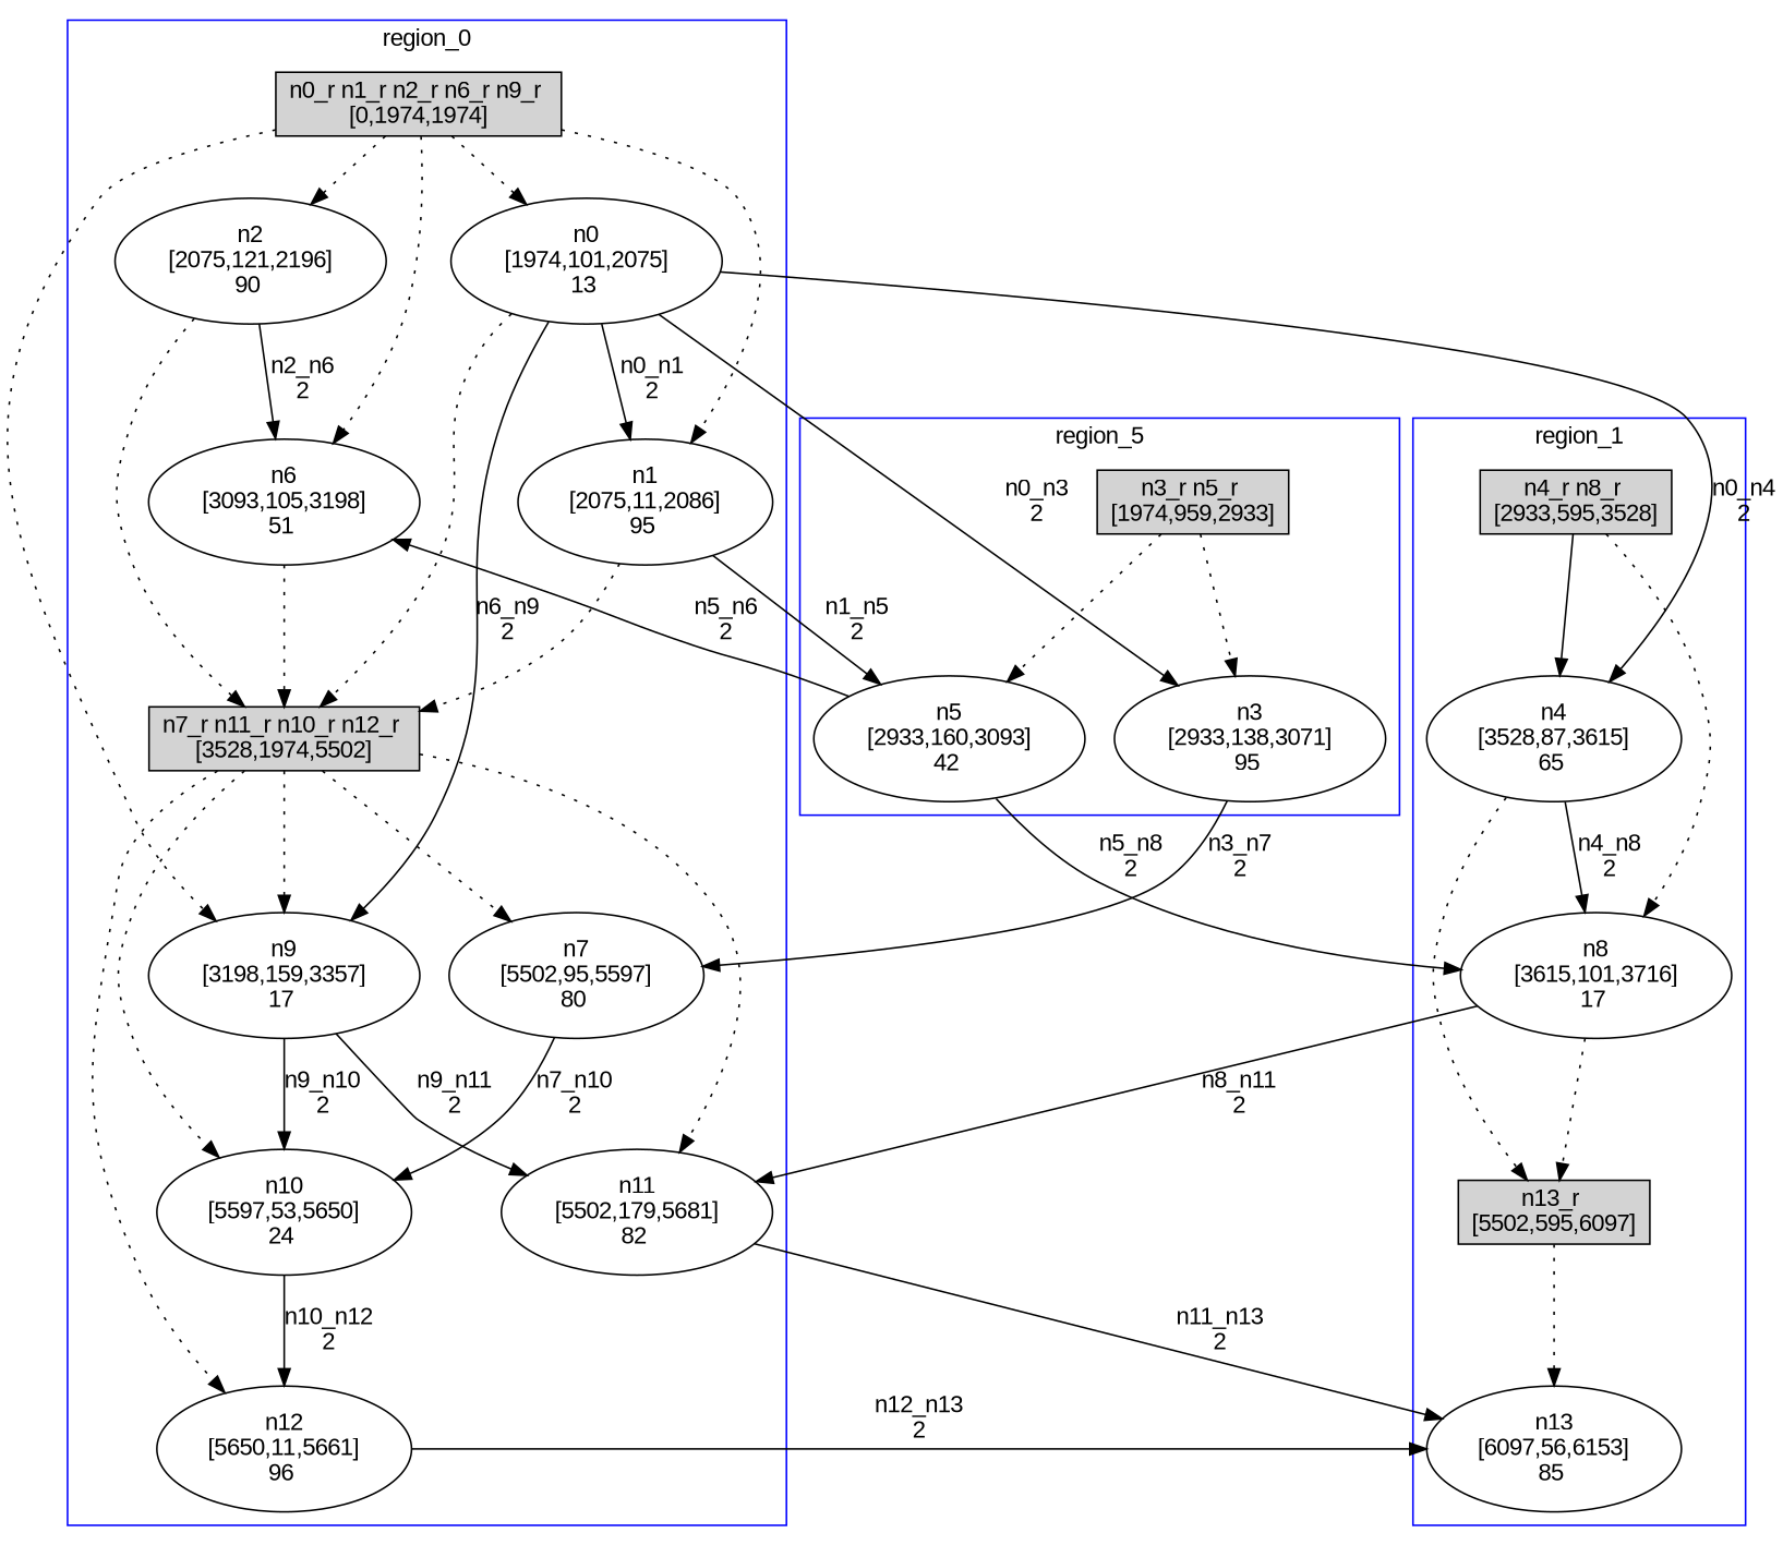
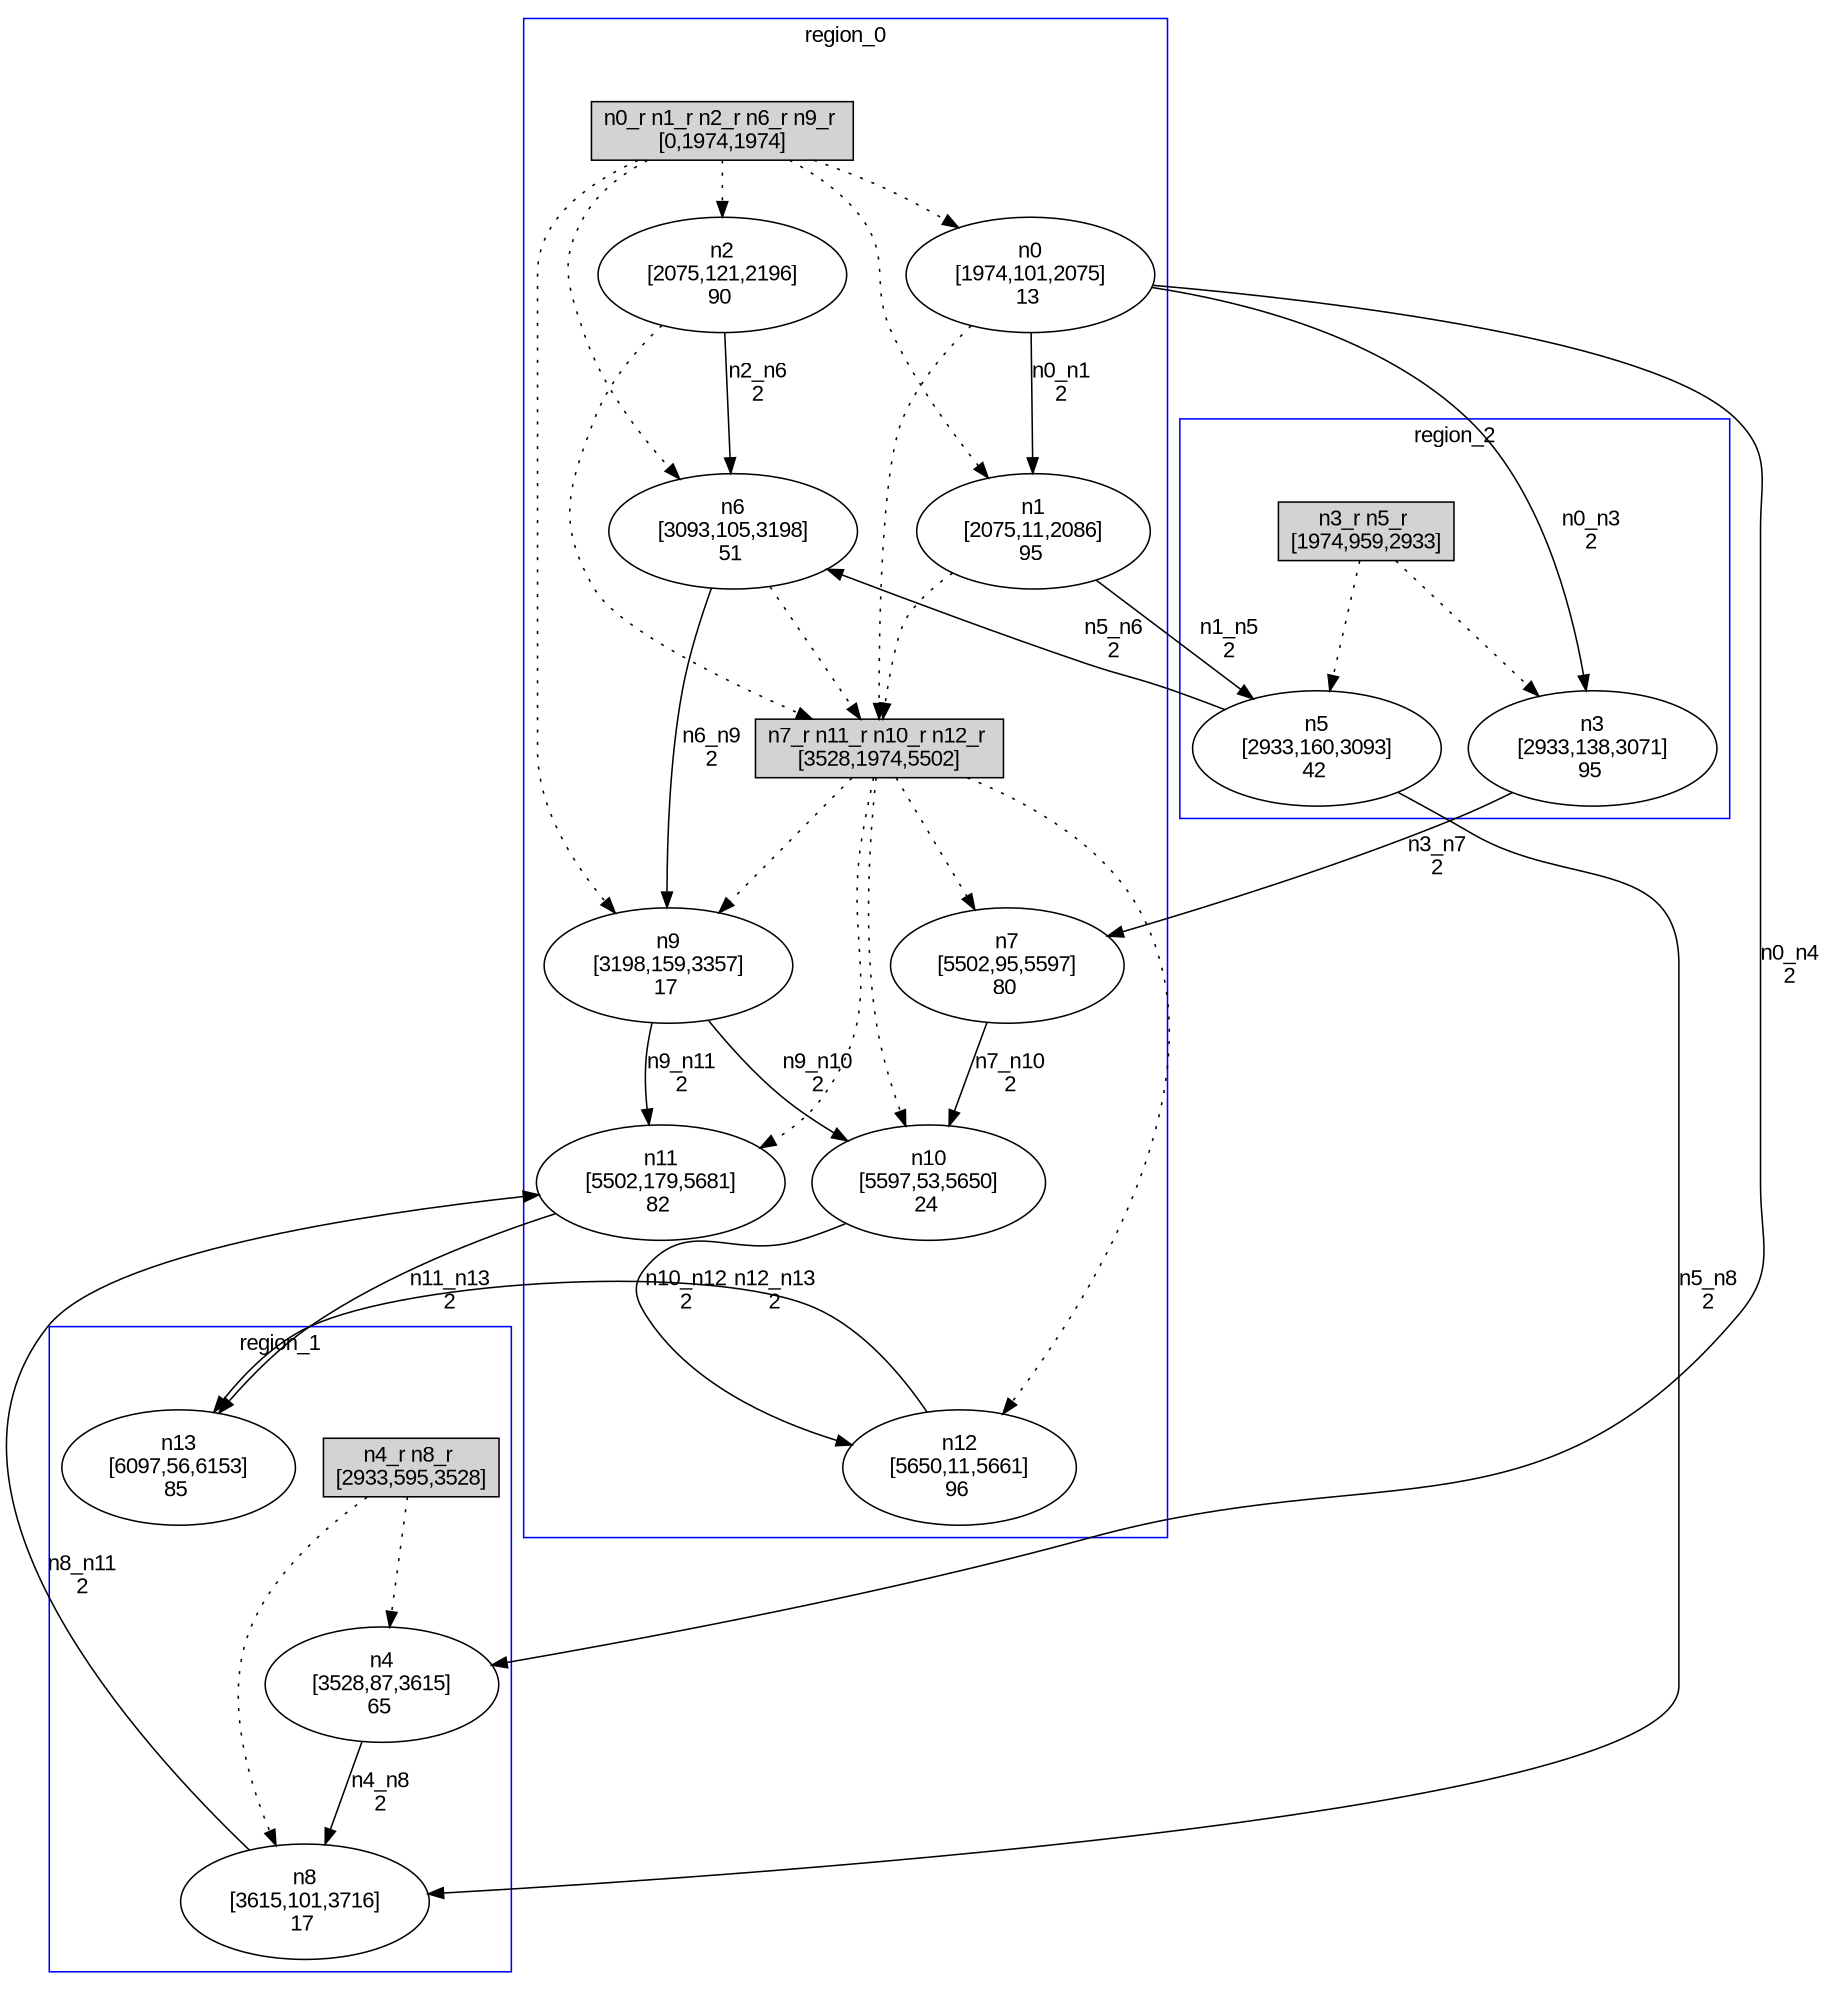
  digraph {
    fontname="Liberation Sans"
    node [fontname="Liberation Sans"]
    edge [fontname="Liberation Sans" style=dotted]
    n1 [label="n0_r n1_r n2_r n6_r n9_r \n[0,1974,1974]" shape=box style=filled]
    n2 [label="n0\n[1974,101,2075]\n13 "]
    n3 [label="n1\n[2075,11,2086]\n95 "]
    n4 [label="n2\n[2075,121,2196]\n90 "]
    n5 [label="n6\n[3093,105,3198]\n51 "]
    n6 [label="n9\n[3198,159,3357]\n17 "]
    n7 [label="n7_r n11_r n10_r n12_r \n[3528,1974,5502]" shape=box style=filled]
    n8 [label="n7\n[5502,95,5597]\n80 "]
    n9 [label="n11\n[5502,179,5681]\n82 "]
    n10 [label="n10\n[5597,53,5650]\n24 "]
    n11 [label="n12\n[5650,11,5661]\n96 "]
    n12 [label="n4_r n8_r \n[2933,595,3528]" shape=box style=filled]
    n13 [label="n4\n[3528,87,3615]\n65 "]
    n14 [label="n8\n[3615,101,3716]\n17 "]
-   n15 [label="n13_r \n[5502,595,6097]" shape=box style=filled]
    n16 [label="n13\n[6097,56,6153]\n85 "]
    n17 [label="n3_r n5_r \n[1974,959,2933]" shape=box style=filled]
    n18 [label="n3\n[2933,138,3071]\n95 "]
    n19 [label="n5\n[2933,160,3093]\n42 "]
    subgraph cluster_1 {
      color=blue
      label=region_0
      stytle=filled
      n1
      n2
      n3
      n4
      n5
      n6
      n7
      n8
      n9
      n10
      n11
    }
    subgraph cluster_2 {
      color=blue
      label=region_1
      stytle=filled
      n12
      n13
      n14
-     n15
      n16
    }
    subgraph cluster_3 {
      color=blue
-     label=region_5
+     label=region_2
      stytle=filled
      n17
      n18
      n19
    }
    n1 -> n2
    n1 -> n3
    n1 -> n4
    n1 -> n5
    n1 -> n6
    n2 -> n3 [label="n0_n1\n2" style=""]
    n2 -> n7
    n2 -> n13 [label="n0_n4\n2" style=""]
    n2 -> n18 [label="n0_n3\n2" style=""]
    n3 -> n7
    n3 -> n19 [label="n1_n5\n2" style=""]
    n4 -> n5 [label="n2_n6\n2" style=""]
    n4 -> n7
-   n2 -> n6 [label="n6_n9\n2" style=""]
+   n5 -> n6 [label="n6_n9\n2" style=""]
    n5 -> n7
    n6 -> n9 [label="n9_n11\n2" style=""]
    n6 -> n10 [label="n9_n10\n2" style=""]
    n7 -> n6
    n7 -> n8
    n7 -> n9
    n7 -> n10
    n7 -> n11
    n8 -> n10 [label="n7_n10\n2" style=""]
    n9 -> n16 [label="n11_n13\n2" style=""]
    n10 -> n11 [label="n10_n12\n2" style=""]
    n11 -> n16 [label="n12_n13\n2" style=""]
-   n12 -> n13 [style=solid]
+   n12 -> n13
    n12 -> n14
    n13 -> n14 [label="n4_n8\n2" style=""]
-   n13 -> n15
    n14 -> n9 [label="n8_n11\n2" style=""]
-   n14 -> n15
-   n15 -> n16
    n17 -> n18
    n17 -> n19
    n18 -> n8 [label="n3_n7\n2" style=""]
    n19 -> n5 [label="n5_n6\n2" style=""]
    n19 -> n14 [label="n5_n8\n2" style=""]
  }
